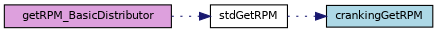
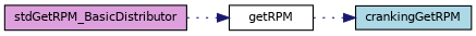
  digraph {
    rankdir=LR
    node [color=black fontname=Helvetica fontsize=10 shape=record style=filled]
    edge [color=midnightblue fontname=Helvetica fontsize=10 labelfontname=Helvetica labelfontsize=10 style=dotted]
-   n1 [fillcolor=plum fontcolor=black height=0.2 label=getRPM_BasicDistributor width=0.4]
-   n2 [fillcolor=white height=0.2 label=stdGetRPM width=0.4]
+   n1 [fillcolor=plum fontcolor=black height=0.2 label=stdGetRPM_BasicDistributor width=0.4]
+   n2 [fillcolor=white height=0.2 label=getRPM width=0.4]
    n3 [fillcolor=lightblue height=0.2 label=crankingGetRPM width=0.4]
    n1 -> n2
    n2 -> n3
  }
